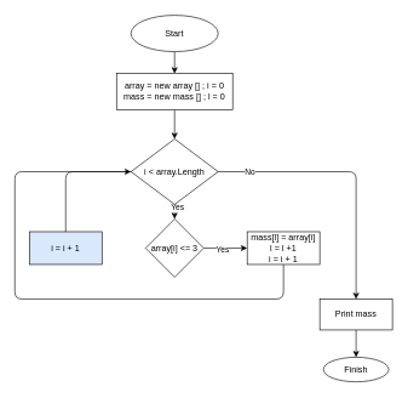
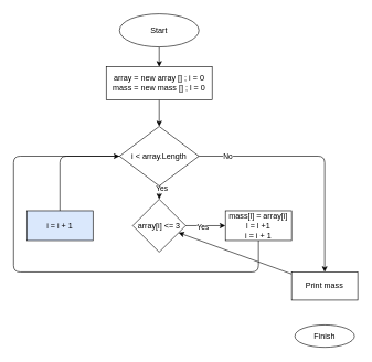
  <mxCell id="0" />
  <mxCell id="1" parent="0" />
  <mxCell id="2" value="" style="edgeStyle=none;html=1;" edge="1" parent="1" source="3" target="5"><mxGeometry relative="1" as="geometry" /></mxCell>
  <mxCell id="3" value="Start" style="ellipse;whiteSpace=wrap;html=1;" vertex="1" parent="1"><mxGeometry x="180" y="20" width="120" height="50" as="geometry" /></mxCell>
  <mxCell id="4" value="" style="edgeStyle=none;html=1;" edge="1" parent="1" source="5" target="15"><mxGeometry relative="1" as="geometry" /></mxCell>
  <mxCell id="5" value="array = new array [] ; i = 0&lt;br&gt;mass = new mass [] ; l = 0" style="rounded=0;whiteSpace=wrap;html=1;" vertex="1" parent="1"><mxGeometry x="160" y="100" width="160" height="50" as="geometry" /></mxCell>
  <mxCell id="6" value="" style="edgeStyle=none;html=1;" edge="1" parent="1" source="8" target="10"><mxGeometry relative="1" as="geometry" /></mxCell>
  <mxCell id="7" value="Yes" style="edgeLabel;html=1;align=center;verticalAlign=middle;resizable=0;points=[];" vertex="1" connectable="0" parent="6"><mxGeometry x="-0.167" y="-1" relative="1" as="geometry"><mxPoint y="1" as="offset" /></mxGeometry></mxCell>
  <mxCell id="8" value="array[i] &amp;lt;= 3" style="rhombus;whiteSpace=wrap;html=1;" vertex="1" parent="1"><mxGeometry x="200" y="300" width="80" height="80" as="geometry" /></mxCell>
  <mxCell id="9" value="" style="edgeStyle=none;html=1;entryX=1;entryY=0.5;entryDx=0;entryDy=0;" edge="1" parent="1" source="10" target="15"><mxGeometry relative="1" as="geometry"><mxPoint x="390" y="245" as="targetPoint" /><Array as="points"><mxPoint x="390" y="410" /><mxPoint x="20" y="410" /><mxPoint x="20" y="235" /></Array></mxGeometry></mxCell>
  <mxCell id="10" value="mass[l] = array[i]&lt;br&gt;l = l +1&lt;br&gt;i = i + 1" style="rounded=0;whiteSpace=wrap;html=1;" vertex="1" parent="1"><mxGeometry x="340" y="317.5" width="100" height="45" as="geometry" /></mxCell>
  <mxCell id="11" value="" style="edgeStyle=none;html=1;" edge="1" parent="1" source="15" target="8"><mxGeometry relative="1" as="geometry" /></mxCell>
  <mxCell id="12" value="Yes" style="edgeLabel;html=1;align=center;verticalAlign=middle;resizable=0;points=[];" vertex="1" connectable="0" parent="11"><mxGeometry x="-0.75" y="3" relative="1" as="geometry"><mxPoint as="offset" /></mxGeometry></mxCell>
  <mxCell id="13" value="" style="edgeStyle=none;html=1;" edge="1" parent="1" source="15"><mxGeometry relative="1" as="geometry"><mxPoint x="490" y="410" as="targetPoint" /><Array as="points"><mxPoint x="490" y="235" /></Array></mxGeometry></mxCell>
  <mxCell id="14" value="No" style="edgeLabel;html=1;align=center;verticalAlign=middle;resizable=0;points=[];" vertex="1" connectable="0" parent="13"><mxGeometry x="-0.764" y="1" relative="1" as="geometry"><mxPoint y="1" as="offset" /></mxGeometry></mxCell>
  <mxCell id="15" value="i &amp;lt; array.Length" style="rhombus;whiteSpace=wrap;html=1;" vertex="1" parent="1"><mxGeometry x="180" y="190" width="120" height="90" as="geometry" /></mxCell>
  <mxCell id="16" value="" style="edgeStyle=none;html=1;entryX=0;entryY=0.5;entryDx=0;entryDy=0;" edge="1" parent="1" source="17" target="15"><mxGeometry relative="1" as="geometry"><mxPoint x="90" y="230" as="targetPoint" /><Array as="points"><mxPoint x="90" y="235" /></Array></mxGeometry></mxCell>
  <mxCell id="17" value="i = i + 1" style="rounded=0;whiteSpace=wrap;html=1;fillColor=#dae8fc;" vertex="1" parent="1"><mxGeometry x="40" y="317.5" width="100" height="45" as="geometry" /></mxCell>
- <mxCell id="18" value="" style="edgeStyle=none;html=1;" edge="1" parent="1" source="19" target="20"><mxGeometry relative="1" as="geometry" /></mxCell>
+ <mxCell id="18" value="" style="edgeStyle=none;html=1;" edge="1" parent="1" source="19" target="8"><mxGeometry relative="1" as="geometry" /></mxCell>
  <mxCell id="19" value="Print mass" style="rounded=0;whiteSpace=wrap;html=1;" vertex="1" parent="1"><mxGeometry x="440" y="410" width="100" height="42.5" as="geometry" /></mxCell>
  <mxCell id="20" value="Finish" style="ellipse;whiteSpace=wrap;html=1;rounded=0;" vertex="1" parent="1"><mxGeometry x="445" y="490" width="90" height="33.75" as="geometry" /></mxCell>
